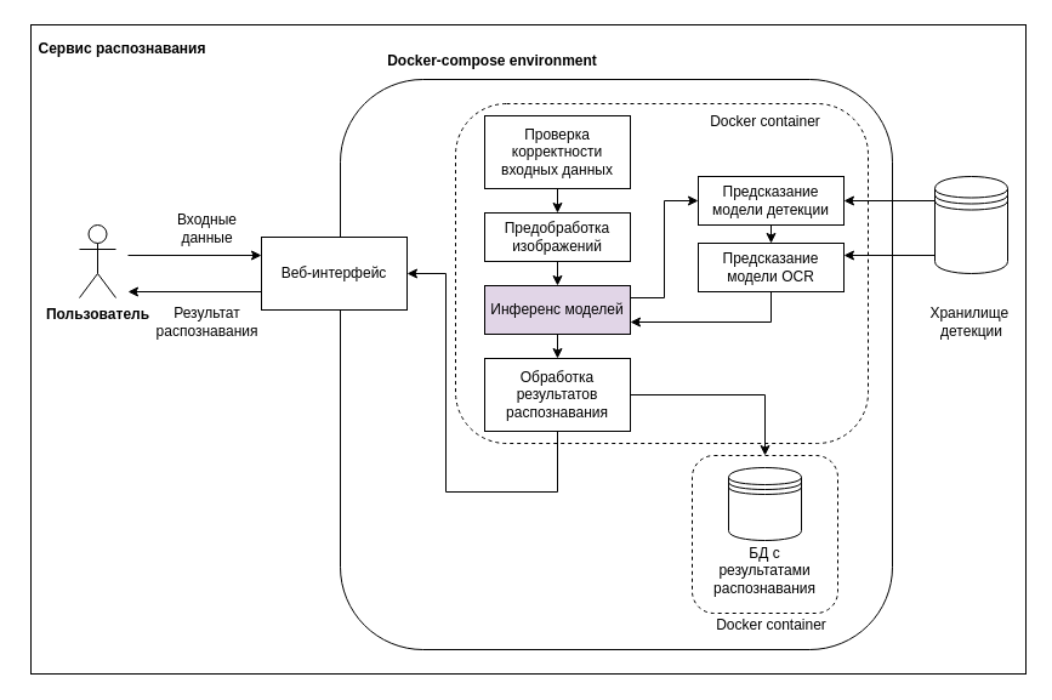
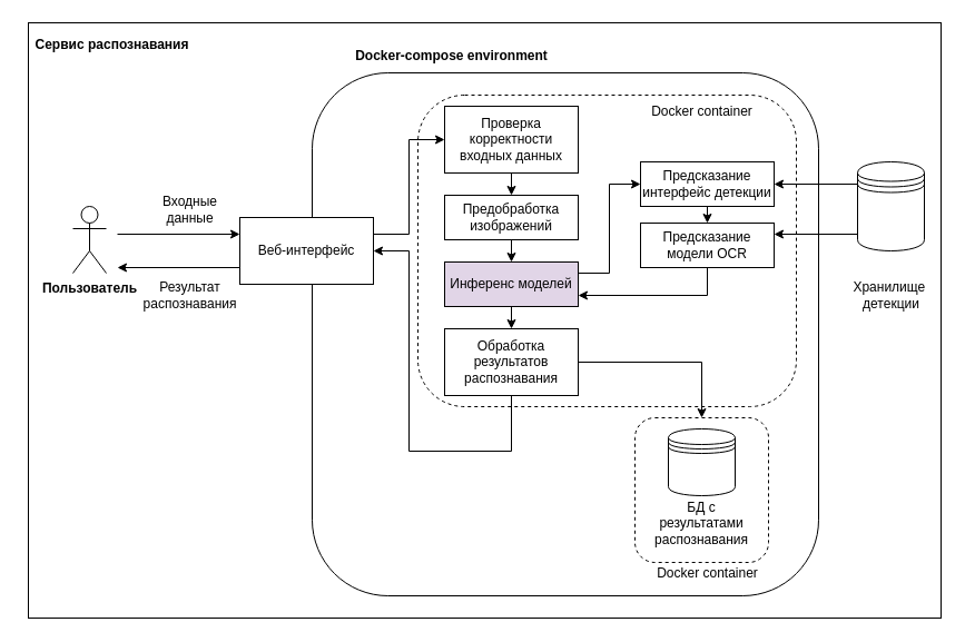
  <mxCell id="0" />
  <mxCell id="1" parent="0" />
  <mxCell id="2" value="" style="rounded=0;whiteSpace=wrap;html=1;" vertex="1" parent="1"><mxGeometry x="25" y="20" width="820" height="535" as="geometry" /></mxCell>
  <mxCell id="3" value="" style="rounded=1;whiteSpace=wrap;html=1;" vertex="1" parent="1"><mxGeometry x="280" y="65" width="455" height="470" as="geometry" /></mxCell>
  <mxCell id="4" value="Docker-compose&amp;nbsp;&lt;span style=&quot;background-color: initial;&quot;&gt;environment&lt;/span&gt;" style="text;html=1;align=center;verticalAlign=middle;resizable=0;points=[];autosize=1;strokeColor=none;fillColor=none;fontStyle=1" vertex="1" parent="1"><mxGeometry x="315" y="35" width="180" height="30" as="geometry" /></mxCell>
  <mxCell id="5" value="" style="shape=datastore;whiteSpace=wrap;html=1;" vertex="1" parent="1"><mxGeometry x="770" y="145" width="60" height="80" as="geometry" /></mxCell>
  <mxCell id="6" value="Хранилище&amp;nbsp;&lt;div&gt;детекции&lt;/div&gt;" style="text;html=1;align=center;verticalAlign=middle;resizable=0;points=[];autosize=1;strokeColor=none;fillColor=none;" vertex="1" parent="1"><mxGeometry x="755" y="245" width="90" height="40" as="geometry" /></mxCell>
  <mxCell id="7" value="Пользователь" style="shape=umlActor;verticalLabelPosition=bottom;verticalAlign=top;html=1;outlineConnect=0;fontStyle=1" vertex="1" parent="1"><mxGeometry x="65" y="185" width="30" height="60" as="geometry" /></mxCell>
  <mxCell id="8" value="&lt;b&gt;Сервис распознавания&lt;/b&gt;" style="text;html=1;align=center;verticalAlign=middle;resizable=0;points=[];autosize=1;strokeColor=none;fillColor=none;" vertex="1" parent="1"><mxGeometry x="20" y="25" width="160" height="30" as="geometry" /></mxCell>
  <mxCell id="9" value="Веб-интерфейс" style="rounded=0;whiteSpace=wrap;html=1;" vertex="1" parent="1"><mxGeometry x="215" y="195" width="120" height="60" as="geometry" /></mxCell>
  <mxCell id="10" value="" style="endArrow=classic;html=1;rounded=0;entryX=0;entryY=0.25;entryDx=0;entryDy=0;" edge="1" parent="1" target="9"><mxGeometry width="50" height="50" relative="1" as="geometry"><mxPoint x="105" y="210" as="sourcePoint" /><mxPoint x="175" y="195" as="targetPoint" /></mxGeometry></mxCell>
  <mxCell id="11" value="Входные&lt;div&gt;данные&lt;/div&gt;" style="text;html=1;align=center;verticalAlign=middle;resizable=0;points=[];autosize=1;strokeColor=none;fillColor=none;" vertex="1" parent="1"><mxGeometry x="135" y="168" width="70" height="40" as="geometry" /></mxCell>
  <mxCell id="12" value="" style="endArrow=classic;html=1;rounded=0;exitX=0;exitY=0.75;exitDx=0;exitDy=0;" edge="1" parent="1" source="9"><mxGeometry width="50" height="50" relative="1" as="geometry"><mxPoint x="135" y="345" as="sourcePoint" /><mxPoint x="105" y="240" as="targetPoint" /></mxGeometry></mxCell>
  <mxCell id="13" value="Результат&lt;div&gt;распознавания&lt;/div&gt;" style="text;html=1;align=center;verticalAlign=middle;resizable=0;points=[];autosize=1;strokeColor=none;fillColor=none;" vertex="1" parent="1"><mxGeometry x="115" y="245" width="110" height="40" as="geometry" /></mxCell>
  <mxCell id="14" value="" style="rounded=1;whiteSpace=wrap;html=1;dashed=1;" vertex="1" parent="1"><mxGeometry x="570" y="375" width="120" height="130" as="geometry" /></mxCell>
  <mxCell id="15" value="" style="shape=datastore;whiteSpace=wrap;html=1;" vertex="1" parent="1"><mxGeometry x="600" y="385" width="60" height="60" as="geometry" /></mxCell>
  <mxCell id="16" value="БД с результатами распознавания" style="text;html=1;align=center;verticalAlign=middle;whiteSpace=wrap;rounded=0;" vertex="1" parent="1"><mxGeometry x="600" y="455" width="60" height="30" as="geometry" /></mxCell>
  <mxCell id="17" value="Docker container" style="text;html=1;align=center;verticalAlign=middle;resizable=0;points=[];autosize=1;strokeColor=none;fillColor=none;" vertex="1" parent="1"><mxGeometry x="580" y="500" width="110" height="30" as="geometry" /></mxCell>
  <mxCell id="18" value="" style="rounded=1;whiteSpace=wrap;html=1;dashed=1;" vertex="1" parent="1"><mxGeometry x="375" y="85" width="340" height="280" as="geometry" /></mxCell>
  <mxCell id="19" style="edgeStyle=orthogonalEdgeStyle;rounded=0;orthogonalLoop=1;jettySize=auto;html=1;exitX=0.5;exitY=1;exitDx=0;exitDy=0;entryX=0.5;entryY=0;entryDx=0;entryDy=0;" edge="1" parent="1" source="20"><mxGeometry relative="1" as="geometry"><mxPoint x="459" y="235" as="targetPoint" /></mxGeometry></mxCell>
  <mxCell id="20" value="Предобработка изображений" style="rounded=0;whiteSpace=wrap;html=1;" vertex="1" parent="1"><mxGeometry x="399" y="175" width="120" height="40" as="geometry" /></mxCell>
  <mxCell id="21" style="edgeStyle=orthogonalEdgeStyle;rounded=0;orthogonalLoop=1;jettySize=auto;html=1;exitX=0.5;exitY=1;exitDx=0;exitDy=0;entryX=0.5;entryY=0;entryDx=0;entryDy=0;" edge="1" parent="1" source="22" target="20"><mxGeometry relative="1" as="geometry" /></mxCell>
  <mxCell id="22" value="Проверка корректности входных данных" style="rounded=0;whiteSpace=wrap;html=1;" vertex="1" parent="1"><mxGeometry x="399" y="95" width="120" height="60" as="geometry" /></mxCell>
  <mxCell id="23" style="edgeStyle=orthogonalEdgeStyle;rounded=0;orthogonalLoop=1;jettySize=auto;html=1;exitX=0.5;exitY=1;exitDx=0;exitDy=0;entryX=0.5;entryY=0;entryDx=0;entryDy=0;" edge="1" parent="1" source="24" target="26"><mxGeometry relative="1" as="geometry" /></mxCell>
- <mxCell id="24" value="Предсказание модели детекции" style="rounded=0;whiteSpace=wrap;html=1;" vertex="1" parent="1"><mxGeometry x="575" y="145" width="120" height="40" as="geometry" /></mxCell>
+ <mxCell id="24" value="Предсказание интерфейс детекции" style="rounded=0;whiteSpace=wrap;html=1;" vertex="1" parent="1"><mxGeometry x="575" y="145" width="120" height="40" as="geometry" /></mxCell>
  <mxCell id="25" style="edgeStyle=orthogonalEdgeStyle;rounded=0;orthogonalLoop=1;jettySize=auto;html=1;exitX=0.5;exitY=1;exitDx=0;exitDy=0;entryX=1;entryY=0.75;entryDx=0;entryDy=0;" edge="1" parent="1" source="26" target="31"><mxGeometry relative="1" as="geometry" /></mxCell>
  <mxCell id="26" value="Предсказание модели OCR" style="rounded=0;whiteSpace=wrap;html=1;" vertex="1" parent="1"><mxGeometry x="575" y="200" width="120" height="40" as="geometry" /></mxCell>
  <mxCell id="27" style="edgeStyle=orthogonalEdgeStyle;rounded=0;orthogonalLoop=1;jettySize=auto;html=1;exitX=1;exitY=0.5;exitDx=0;exitDy=0;entryX=0.5;entryY=0;entryDx=0;entryDy=0;" edge="1" parent="1" source="28" target="14"><mxGeometry relative="1" as="geometry" /></mxCell>
  <mxCell id="28" value="Обработка результатов распознавания" style="rounded=0;whiteSpace=wrap;html=1;" vertex="1" parent="1"><mxGeometry x="399" y="295" width="120" height="60" as="geometry" /></mxCell>
  <mxCell id="29" style="edgeStyle=orthogonalEdgeStyle;rounded=0;orthogonalLoop=1;jettySize=auto;html=1;exitX=1;exitY=0.25;exitDx=0;exitDy=0;entryX=0;entryY=0.5;entryDx=0;entryDy=0;" edge="1" parent="1" source="31" target="24"><mxGeometry relative="1" as="geometry" /></mxCell>
  <mxCell id="30" style="edgeStyle=orthogonalEdgeStyle;rounded=0;orthogonalLoop=1;jettySize=auto;html=1;exitX=0.5;exitY=1;exitDx=0;exitDy=0;entryX=0.5;entryY=0;entryDx=0;entryDy=0;" edge="1" parent="1" source="31" target="28"><mxGeometry relative="1" as="geometry" /></mxCell>
  <mxCell id="31" value="Инференс моделей" style="rounded=0;whiteSpace=wrap;html=1;fillColor=#e1d5e7;" vertex="1" parent="1"><mxGeometry x="399" y="235" width="120" height="40" as="geometry" /></mxCell>
  <mxCell id="32" style="edgeStyle=orthogonalEdgeStyle;rounded=0;orthogonalLoop=1;jettySize=auto;html=1;exitX=0;exitY=0.3;exitDx=0;exitDy=0;entryX=1;entryY=0.5;entryDx=0;entryDy=0;" edge="1" parent="1" source="5" target="24"><mxGeometry relative="1" as="geometry"><Array as="points"><mxPoint x="770" y="165" /></Array></mxGeometry></mxCell>
  <mxCell id="33" style="edgeStyle=orthogonalEdgeStyle;rounded=0;orthogonalLoop=1;jettySize=auto;html=1;exitX=0;exitY=0.7;exitDx=0;exitDy=0;entryX=1;entryY=0.25;entryDx=0;entryDy=0;" edge="1" parent="1" source="5" target="26"><mxGeometry relative="1" as="geometry"><Array as="points"><mxPoint x="770" y="210" /></Array></mxGeometry></mxCell>
  <mxCell id="34" style="edgeStyle=orthogonalEdgeStyle;rounded=0;orthogonalLoop=1;jettySize=auto;html=1;exitX=0.5;exitY=1;exitDx=0;exitDy=0;entryX=1;entryY=0.5;entryDx=0;entryDy=0;" edge="1" parent="1" source="28" target="9"><mxGeometry relative="1" as="geometry"><Array as="points"><mxPoint x="459" y="405" /><mxPoint x="367" y="405" /><mxPoint x="367" y="225" /></Array></mxGeometry></mxCell>
  <mxCell id="35" value="Docker container" style="text;html=1;align=center;verticalAlign=middle;resizable=0;points=[];autosize=1;strokeColor=none;fillColor=none;" vertex="1" parent="1"><mxGeometry x="575" y="85" width="110" height="30" as="geometry" /></mxCell>
+ <mxCell id="36" style="edgeStyle=orthogonalEdgeStyle;rounded=0;orthogonalLoop=1;jettySize=auto;html=1;exitX=1;exitY=0.25;exitDx=0;exitDy=0;entryX=0;entryY=0.5;entryDx=0;entryDy=0;" edge="1" parent="1" source="9" target="22"><mxGeometry relative="1" as="geometry" /></mxCell>
